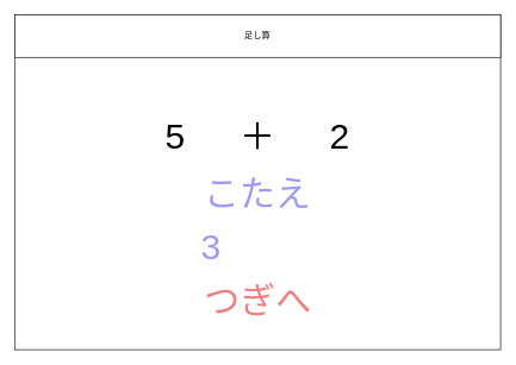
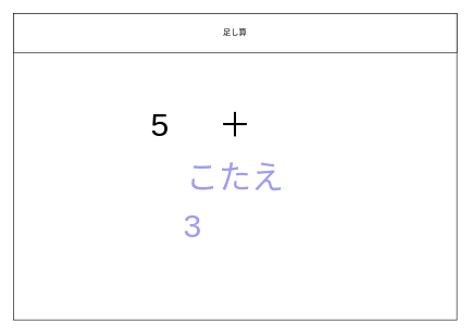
  <mxCell id="0" />
  <mxCell id="1" parent="0" />
  <mxCell id="2" value="" style="rounded=0;whiteSpace=wrap;html=1;" vertex="1" parent="1"><mxGeometry x="20" y="20" width="680" height="470" as="geometry" /></mxCell>
  <mxCell id="3" value="" style="rounded=0;whiteSpace=wrap;html=1;" vertex="1" parent="1"><mxGeometry x="20" y="20" width="680" height="60" as="geometry" /></mxCell>
  <mxCell id="4" value="足し算" style="text;html=1;strokeColor=none;fillColor=none;align=center;verticalAlign=middle;whiteSpace=wrap;rounded=0;" vertex="1" parent="1"><mxGeometry x="340" y="40" width="40" height="20" as="geometry" /></mxCell>
  <mxCell id="5" value="5" style="text;html=1;strokeColor=none;fillColor=none;align=center;verticalAlign=middle;whiteSpace=wrap;rounded=0;fontSize=50;fontColor=#000000;" vertex="1" parent="1"><mxGeometry x="210" y="160" width="70" height="60" as="geometry" /></mxCell>
  <mxCell id="6" value="＋" style="text;html=1;strokeColor=none;fillColor=none;align=center;verticalAlign=middle;whiteSpace=wrap;rounded=0;fontSize=50;fontColor=#000000;" vertex="1" parent="1"><mxGeometry x="325" y="160" width="70" height="60" as="geometry" /></mxCell>
- <mxCell id="7" value="2" style="text;html=1;strokeColor=none;fillColor=none;align=center;verticalAlign=middle;whiteSpace=wrap;rounded=0;fontSize=50;fontColor=#000000;" vertex="1" parent="1"><mxGeometry x="440" y="160" width="70" height="60" as="geometry" /></mxCell>
  <mxCell id="8" value="こたえ" style="text;html=1;strokeColor=none;fillColor=none;align=center;verticalAlign=middle;whiteSpace=wrap;rounded=0;fontSize=50;fontColor=#9F9CF0;" vertex="1" parent="1"><mxGeometry x="275" y="240" width="170" height="60" as="geometry" /></mxCell>
  <mxCell id="9" value="3" style="text;html=1;strokeColor=none;fillColor=none;align=center;verticalAlign=middle;whiteSpace=wrap;rounded=0;fontSize=50;fontColor=#9F9CF0;" vertex="1" parent="1"><mxGeometry x="260" y="315" width="70" height="60" as="geometry" /></mxCell>
- <mxCell id="10" value="つぎへ" style="text;html=1;strokeColor=none;fillColor=none;align=center;verticalAlign=middle;whiteSpace=wrap;rounded=0;fontSize=50;fontColor=#F07F7F;" vertex="1" parent="1"><mxGeometry x="282.5" y="390" width="155" height="60" as="geometry" /></mxCell>
